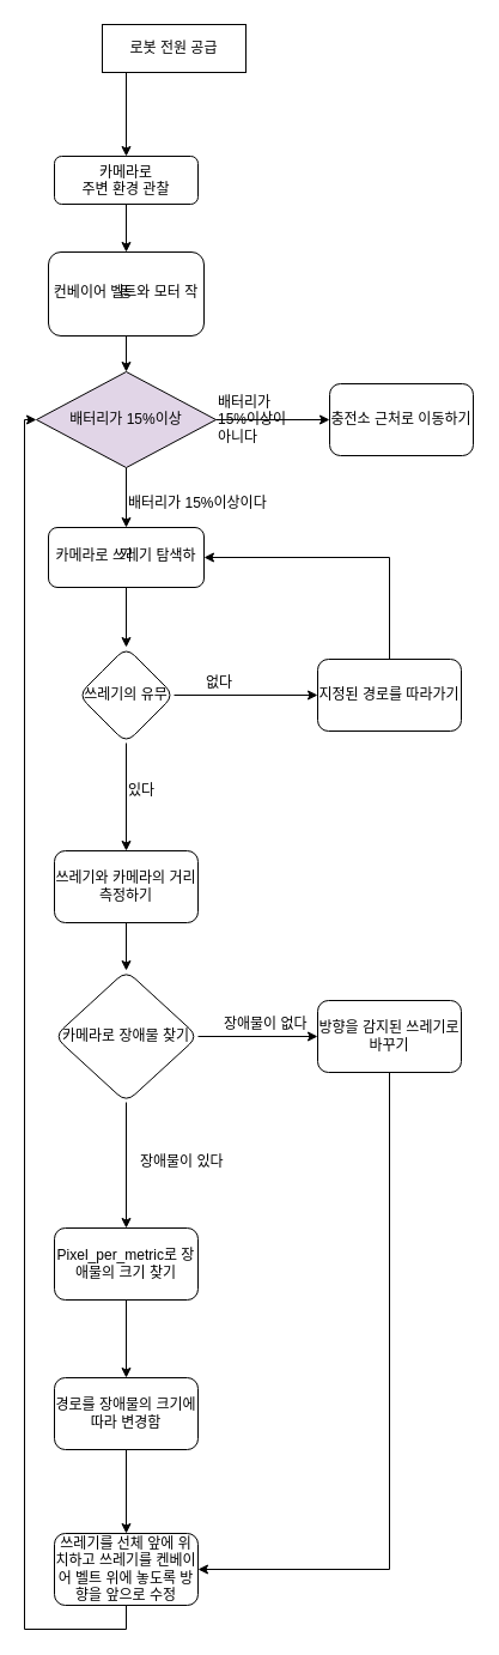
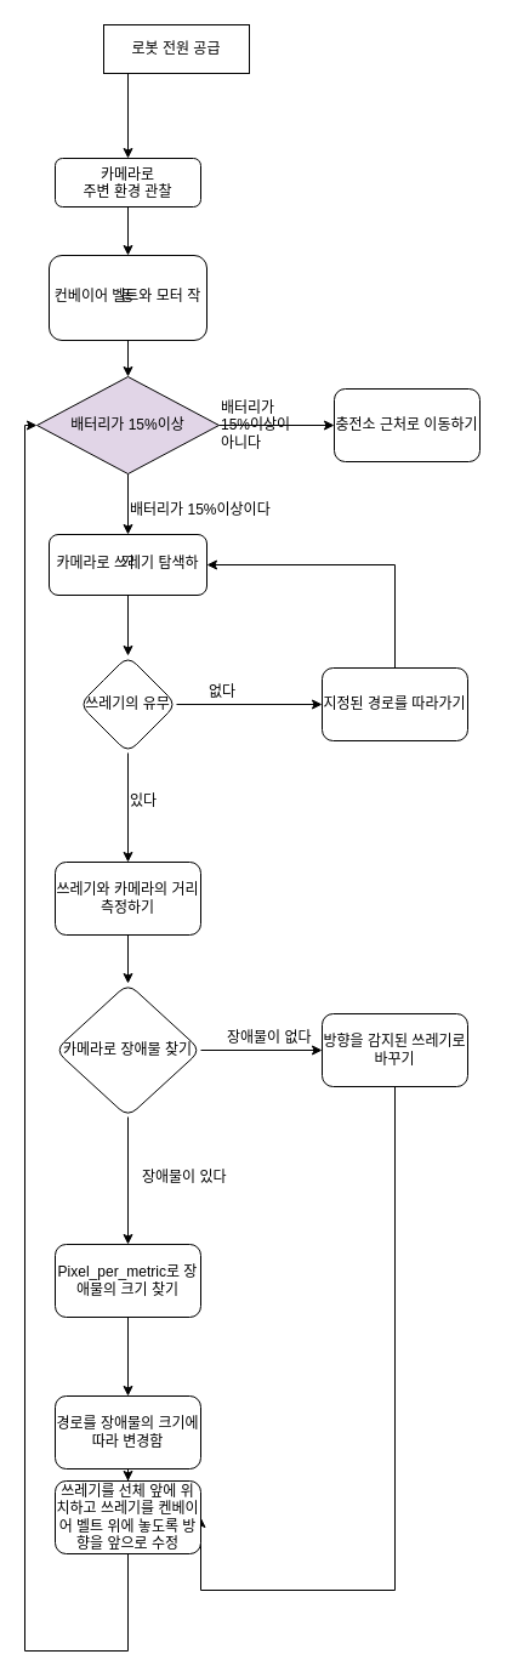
  <mxCell id="0" />
  <mxCell id="1" parent="0" />
  <mxCell id="2" value="" style="edgeStyle=orthogonalEdgeStyle;rounded=0;orthogonalLoop=1;jettySize=auto;html=1;exitX=0.5;exitY=1;exitDx=0;exitDy=0;" parent="1" source="3" target="5" edge="1"><mxGeometry relative="1" as="geometry"><mxPoint x="100" y="60" as="sourcePoint" /><Array as="points"><mxPoint x="105" y="60" /></Array></mxGeometry></mxCell>
  <mxCell id="3" value="&lt;span style=&quot;font-family: Arial;&quot;&gt;로봇 전원 공급&lt;/span&gt;" style="rounded=0;whiteSpace=wrap;html=1;fontSize=12;glass=0;strokeWidth=1;shadow=0;" parent="1" vertex="1"><mxGeometry x="85" y="20" width="120" height="40" as="geometry" /></mxCell>
  <mxCell id="4" value="" style="edgeStyle=orthogonalEdgeStyle;rounded=0;orthogonalLoop=1;jettySize=auto;html=1;" parent="1" source="5" target="7" edge="1"><mxGeometry relative="1" as="geometry" /></mxCell>
  <mxCell id="5" value="&lt;p style=&quot;margin: 0px; padding: 0px; border: 0px none; line-height: 0px; overflow-wrap: break-word; font-family: Arial;&quot;&gt;&lt;span style=&quot;line-height: 14px;&quot;&gt;카메라로&lt;/span&gt;&lt;/p&gt;&lt;p style=&quot;margin: 0px; padding: 0px; border: 0px none; line-height: 0px; overflow-wrap: break-word; font-family: Arial;&quot;&gt;&lt;span style=&quot;line-height: 14px;&quot;&gt;주변 환경 관찰&lt;/span&gt;&lt;/p&gt;" style="rounded=1;whiteSpace=wrap;html=1;fontSize=12;glass=0;strokeWidth=1;shadow=0;" parent="1" vertex="1"><mxGeometry x="45" y="130" width="120" height="40" as="geometry" /></mxCell>
  <mxCell id="6" value="" style="edgeStyle=orthogonalEdgeStyle;rounded=0;orthogonalLoop=1;jettySize=auto;html=1;startArrow=none;" parent="1" source="34" target="12" edge="1"><mxGeometry relative="1" as="geometry" /></mxCell>
  <mxCell id="7" value="&lt;p style=&quot;margin: 0px; padding: 0px; border: 0px none; line-height: 0px; overflow-wrap: break-word; font-family: Arial;&quot;&gt;컨베이어 벨트와 모터 작동&lt;/p&gt;&lt;p style=&quot;margin: 0px; padding: 0px; border: 0px none; line-height: 0px; overflow-wrap: break-word; font-family: Arial;&quot;&gt;&lt;br&gt;&lt;/p&gt;" style="rounded=1;whiteSpace=wrap;html=1;fontSize=12;glass=0;strokeWidth=1;shadow=0;" parent="1" vertex="1"><mxGeometry x="40" y="210" width="130" height="70" as="geometry" /></mxCell>
  <mxCell id="8" style="edgeStyle=orthogonalEdgeStyle;rounded=0;orthogonalLoop=1;jettySize=auto;html=1;exitX=0.5;exitY=1;exitDx=0;exitDy=0;" parent="1" source="7" target="7" edge="1"><mxGeometry relative="1" as="geometry" /></mxCell>
  <mxCell id="9" value="" style="edgeStyle=orthogonalEdgeStyle;rounded=0;orthogonalLoop=1;jettySize=auto;html=1;" parent="1" source="10" target="15" edge="1"><mxGeometry relative="1" as="geometry" /></mxCell>
  <mxCell id="10" value="쓰레기의 유무" style="rhombus;whiteSpace=wrap;html=1;rounded=1;glass=0;strokeWidth=1;shadow=0;" parent="1" vertex="1"><mxGeometry x="65" y="540" width="80" height="80" as="geometry" /></mxCell>
  <mxCell id="11" value="" style="edgeStyle=orthogonalEdgeStyle;rounded=0;orthogonalLoop=1;jettySize=auto;html=1;exitX=1;exitY=0.5;exitDx=0;exitDy=0;entryX=0;entryY=0.5;entryDx=0;entryDy=0;" parent="1" source="10" target="17" edge="1"><mxGeometry relative="1" as="geometry"><Array as="points"><mxPoint x="265" y="580" /></Array></mxGeometry></mxCell>
  <mxCell id="12" value="&lt;p style=&quot;margin: 0px; padding: 0px; border: 0px none; line-height: 0px; overflow-wrap: break-word; font-family: Arial;&quot;&gt;카메라로 쓰레기 탐색하기&lt;/p&gt;&lt;p style=&quot;margin: 0px; padding: 0px; border: 0px none; line-height: 0px; overflow-wrap: break-word; font-family: Arial;&quot;&gt;&lt;br&gt;&lt;/p&gt;" style="rounded=1;whiteSpace=wrap;html=1;fontSize=12;glass=0;strokeWidth=1;shadow=0;" parent="1" vertex="1"><mxGeometry x="40" y="440" width="130" height="50" as="geometry" /></mxCell>
  <mxCell id="13" value="" style="endArrow=classic;html=1;rounded=0;exitX=0.5;exitY=1;exitDx=0;exitDy=0;entryX=0.5;entryY=0;entryDx=0;entryDy=0;" parent="1" source="12" target="10" edge="1"><mxGeometry width="50" height="50" relative="1" as="geometry"><mxPoint x="275" y="440" as="sourcePoint" /><mxPoint x="325" y="390" as="targetPoint" /></mxGeometry></mxCell>
  <mxCell id="14" value="" style="edgeStyle=orthogonalEdgeStyle;rounded=0;orthogonalLoop=1;jettySize=auto;html=1;" parent="1" source="15" target="22" edge="1"><mxGeometry relative="1" as="geometry" /></mxCell>
  <mxCell id="15" value="쓰레기와 카메라의 거리 측정하기" style="whiteSpace=wrap;html=1;rounded=1;glass=0;strokeWidth=1;shadow=0;" parent="1" vertex="1"><mxGeometry x="45" y="710" width="120" height="60" as="geometry" /></mxCell>
  <mxCell id="16" style="edgeStyle=orthogonalEdgeStyle;rounded=0;orthogonalLoop=1;jettySize=auto;html=1;entryX=1;entryY=0.5;entryDx=0;entryDy=0;" parent="1" source="17" target="12" edge="1"><mxGeometry relative="1" as="geometry"><Array as="points"><mxPoint x="325" y="465" /></Array></mxGeometry></mxCell>
  <mxCell id="17" value="지정된 경로를 따라가기" style="whiteSpace=wrap;html=1;rounded=1;glass=0;strokeWidth=1;shadow=0;" parent="1" vertex="1"><mxGeometry x="265" y="550" width="120" height="60" as="geometry" /></mxCell>
  <mxCell id="18" value="없다" style="text;strokeColor=none;fillColor=none;html=1;whiteSpace=wrap;verticalAlign=middle;overflow=hidden;" parent="1" vertex="1"><mxGeometry x="170" y="530" width="100" height="80" as="geometry" /></mxCell>
  <mxCell id="19" value="&lt;div&gt;있다&lt;/div&gt;" style="text;strokeColor=none;fillColor=none;html=1;whiteSpace=wrap;verticalAlign=middle;overflow=hidden;" parent="1" vertex="1"><mxGeometry x="105" y="620" width="100" height="80" as="geometry" /></mxCell>
  <mxCell id="20" value="" style="edgeStyle=orthogonalEdgeStyle;rounded=0;orthogonalLoop=1;jettySize=auto;html=1;" parent="1" source="22" target="24" edge="1"><mxGeometry relative="1" as="geometry" /></mxCell>
  <mxCell id="21" value="" style="edgeStyle=orthogonalEdgeStyle;rounded=0;orthogonalLoop=1;jettySize=auto;html=1;" parent="1" source="22" target="26" edge="1"><mxGeometry relative="1" as="geometry" /></mxCell>
  <mxCell id="22" value="카메라로 장애물 찾기" style="rhombus;whiteSpace=wrap;html=1;rounded=1;glass=0;strokeWidth=1;shadow=0;" parent="1" vertex="1"><mxGeometry x="45" y="810" width="120" height="110" as="geometry" /></mxCell>
  <mxCell id="23" style="edgeStyle=orthogonalEdgeStyle;rounded=0;orthogonalLoop=1;jettySize=auto;html=1;entryX=1;entryY=0.5;entryDx=0;entryDy=0;" parent="1" source="24" target="32" edge="1"><mxGeometry relative="1" as="geometry"><Array as="points"><mxPoint x="325" y="1310" /></Array></mxGeometry></mxCell>
  <mxCell id="24" value="방향을 감지된 쓰레기로 바꾸기" style="whiteSpace=wrap;html=1;rounded=1;glass=0;strokeWidth=1;shadow=0;" parent="1" vertex="1"><mxGeometry x="265" y="835" width="120" height="60" as="geometry" /></mxCell>
  <mxCell id="25" style="edgeStyle=orthogonalEdgeStyle;rounded=0;orthogonalLoop=1;jettySize=auto;html=1;" parent="1" source="26" edge="1"><mxGeometry relative="1" as="geometry"><mxPoint x="105" y="1150" as="targetPoint" /></mxGeometry></mxCell>
  <mxCell id="26" value="Pixel_per_metric로 장애물의 크기 찾기" style="whiteSpace=wrap;html=1;rounded=1;glass=0;strokeWidth=1;shadow=0;" parent="1" vertex="1"><mxGeometry x="45" y="1025" width="120" height="60" as="geometry" /></mxCell>
  <mxCell id="27" value="장애물이 없다" style="text;strokeColor=none;fillColor=none;html=1;whiteSpace=wrap;verticalAlign=middle;overflow=hidden;" parent="1" vertex="1"><mxGeometry x="185" y="815" width="100" height="80" as="geometry" /></mxCell>
  <mxCell id="28" value="&lt;div&gt;장애물이 있다&lt;/div&gt;" style="text;strokeColor=none;fillColor=none;html=1;whiteSpace=wrap;verticalAlign=middle;overflow=hidden;" parent="1" vertex="1"><mxGeometry x="115" y="930" width="100" height="80" as="geometry" /></mxCell>
  <mxCell id="29" value="" style="edgeStyle=orthogonalEdgeStyle;rounded=0;orthogonalLoop=1;jettySize=auto;html=1;" parent="1" source="30" target="32" edge="1"><mxGeometry relative="1" as="geometry" /></mxCell>
  <mxCell id="30" value="경로를 장애물의 크기에 따라 변경함" style="rounded=1;whiteSpace=wrap;html=1;" parent="1" vertex="1"><mxGeometry x="45" y="1150" width="120" height="60" as="geometry" /></mxCell>
  <mxCell id="31" style="edgeStyle=orthogonalEdgeStyle;rounded=0;orthogonalLoop=1;jettySize=auto;html=1;exitX=0.5;exitY=1;exitDx=0;exitDy=0;entryX=0;entryY=0.5;entryDx=0;entryDy=0;" parent="1" source="32" target="34" edge="1"><mxGeometry relative="1" as="geometry"><Array as="points"><mxPoint x="105" y="1360" /><mxPoint x="20" y="1360" /><mxPoint x="20" y="350" /></Array></mxGeometry></mxCell>
- <mxCell id="32" value="쓰레기를 선체 앞에 위치하고 쓰레기를 켄베이어 벨트 위에 놓도록 방향을 앞으로 수정" style="rounded=1;whiteSpace=wrap;html=1;" parent="1" vertex="1"><mxGeometry x="45" y="1280" width="120" height="60" as="geometry" /></mxCell>
+ <mxCell id="32" value="쓰레기를 선체 앞에 위치하고 쓰레기를 켄베이어 벨트 위에 놓도록 방향을 앞으로 수정" style="rounded=1;whiteSpace=wrap;html=1;" parent="1" vertex="1"><mxGeometry x="45" y="1220" width="120" height="60" as="geometry" /></mxCell>
  <mxCell id="33" value="" style="edgeStyle=orthogonalEdgeStyle;rounded=0;orthogonalLoop=1;jettySize=auto;html=1;" parent="1" source="34" target="38" edge="1"><mxGeometry relative="1" as="geometry" /></mxCell>
  <mxCell id="34" value="배터리가 15%이상" style="rhombus;whiteSpace=wrap;html=1;fillColor=#e1d5e7;" parent="1" vertex="1"><mxGeometry x="30" y="310" width="150" height="80" as="geometry" /></mxCell>
  <mxCell id="35" value="" style="edgeStyle=orthogonalEdgeStyle;rounded=0;orthogonalLoop=1;jettySize=auto;html=1;endArrow=none;entryX=0.5;entryY=0;entryDx=0;entryDy=0;" parent="1" target="34" edge="1"><mxGeometry relative="1" as="geometry"><mxPoint x="105" y="310" as="sourcePoint" /><mxPoint x="100" y="310" as="targetPoint" /></mxGeometry></mxCell>
  <mxCell id="36" value="" style="edgeStyle=orthogonalEdgeStyle;rounded=0;orthogonalLoop=1;jettySize=auto;html=1;exitX=0.5;exitY=1;exitDx=0;exitDy=0;entryX=0.5;entryY=0;entryDx=0;entryDy=0;" parent="1" source="7" target="34" edge="1"><mxGeometry relative="1" as="geometry"><mxPoint x="115" y="180" as="sourcePoint" /><mxPoint x="115" y="220" as="targetPoint" /></mxGeometry></mxCell>
  <mxCell id="37" value="&lt;div&gt;배터리가 15%이상이다&lt;/div&gt;" style="text;strokeColor=none;fillColor=none;html=1;whiteSpace=wrap;verticalAlign=middle;overflow=hidden;" parent="1" vertex="1"><mxGeometry x="105" y="380" width="120" height="80" as="geometry" /></mxCell>
  <mxCell id="38" value="충전소 근처로 이동하기" style="rounded=1;whiteSpace=wrap;html=1;" parent="1" vertex="1"><mxGeometry x="275" y="320" width="120" height="60" as="geometry" /></mxCell>
  <mxCell id="39" value="&lt;div&gt;배터리가 15%이상이 아니다&lt;/div&gt;" style="text;strokeColor=none;fillColor=none;html=1;whiteSpace=wrap;verticalAlign=middle;overflow=hidden;" parent="1" vertex="1"><mxGeometry x="180" y="310" width="72.5" height="80" as="geometry" /></mxCell>
